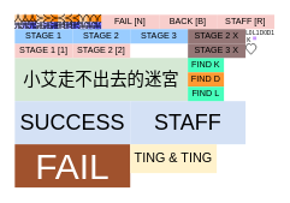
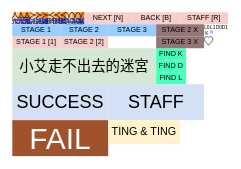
  <mxCell id="0" />
  <mxCell id="1" parent="0" />
  <mxCell id="2" value="人" style="rounded=0;whiteSpace=wrap;html=1;strokeColor=none;fillColor=#FFCC99;rotation=90;" vertex="1" parent="1"><mxGeometry x="50" width="10" height="10" as="geometry" y="20" /></mxCell>
  <mxCell id="3" value="人" style="rounded=0;whiteSpace=wrap;html=1;strokeColor=none;fillColor=#FFCC99;rotation=-90;" vertex="1" parent="1"><mxGeometry x="80" width="10" height="10" as="geometry" y="20" /></mxCell>
  <mxCell id="4" value="人" style="rounded=0;whiteSpace=wrap;html=1;strokeColor=none;fillColor=#FF9933;" vertex="1" parent="1"><mxGeometry x="30" width="10" height="10" as="geometry" y="20" /></mxCell>
  <mxCell id="5" value="" style="rounded=0;whiteSpace=wrap;html=1;fillColor=#CC99FF;shadow=0;strokeColor=none;" vertex="1" parent="1"><mxGeometry x="350" y="50" width="5" height="5" as="geometry" /></mxCell>
  <mxCell id="6" value="K" style="rounded=0;whiteSpace=wrap;html=1;strokeColor=none;fontSize=8;" vertex="1" parent="1"><mxGeometry x="340" y="50" width="10" height="10" as="geometry" /></mxCell>
  <mxCell id="7" value="&lt;font style=&quot;font-size: 8px;&quot;&gt;D0&lt;/font&gt;" style="rounded=0;whiteSpace=wrap;html=1;strokeColor=none;fontSize=8;" vertex="1" parent="1"><mxGeometry x="360" y="40" width="10" height="10" as="geometry" /></mxCell>
  <mxCell id="8" value="&lt;font style=&quot;font-size: 8px;&quot;&gt;D1&lt;/font&gt;" style="rounded=0;whiteSpace=wrap;html=1;strokeColor=none;fontSize=8;" vertex="1" parent="1"><mxGeometry x="370" y="40" width="10" height="10" as="geometry" /></mxCell>
  <mxCell id="9" value="&lt;font style=&quot;font-size: 8px;&quot;&gt;L0&lt;/font&gt;" style="rounded=0;whiteSpace=wrap;html=1;strokeColor=none;fontSize=8;" vertex="1" parent="1"><mxGeometry x="340" y="40" width="10" height="10" as="geometry" /></mxCell>
  <mxCell id="10" value="&lt;font style=&quot;font-size: 8px;&quot;&gt;L1&lt;/font&gt;" style="rounded=0;whiteSpace=wrap;html=1;strokeColor=none;fontSize=8;" vertex="1" parent="1"><mxGeometry x="350" y="40" width="10" height="10" as="geometry" /></mxCell>
  <mxCell id="11" value="" style="verticalLabelPosition=bottom;verticalAlign=top;html=1;shape=mxgraph.basic.heart;strokeColor=default;" vertex="1" parent="1"><mxGeometry x="340" y="60" width="15" height="15" as="geometry" /></mxCell>
  <mxCell id="12" value="&lt;font style=&quot;font-size: 24px;&quot;&gt;小艾走不出去的迷宮&lt;/font&gt;" style="rounded=0;whiteSpace=wrap;html=1;strokeColor=none;fillColor=#d5e8d4;" vertex="1" parent="1"><mxGeometry y="80" width="240" height="60" as="geometry" x="20" /></mxCell>
  <mxCell id="13" value="鬼" style="rounded=0;whiteSpace=wrap;html=1;strokeColor=none;fillColor=#CCCCFF;" vertex="1" parent="1"><mxGeometry y="30" width="10" height="10" as="geometry" x="20" /></mxCell>
  <mxCell id="14" value="人" style="rounded=0;whiteSpace=wrap;html=1;strokeColor=none;fillColor=#FFCC99;" vertex="1" parent="1"><mxGeometry width="10" height="10" as="geometry" x="20" y="20" /></mxCell>
- <mxCell id="15" value="FAIL [N]" style="rounded=0;whiteSpace=wrap;html=1;fillColor=#F8CECC;strokeColor=none;" vertex="1" parent="1"><mxGeometry x="140" width="80" height="20" as="geometry" y="20" /></mxCell>
+ <mxCell id="15" value="NEXT [N]" style="rounded=0;whiteSpace=wrap;html=1;fillColor=#F8CECC;strokeColor=none;" vertex="1" parent="1"><mxGeometry x="140" width="80" height="20" as="geometry" y="20" /></mxCell>
  <mxCell id="16" value="BACK [B]" style="rounded=0;whiteSpace=wrap;html=1;fillColor=#F8CECC;strokeColor=none;" vertex="1" parent="1"><mxGeometry x="220" width="80" height="20" as="geometry" y="20" /></mxCell>
  <mxCell id="17" value="STAFF [R]" style="rounded=0;whiteSpace=wrap;html=1;fillColor=#F8CECC;strokeColor=none;" vertex="1" parent="1"><mxGeometry x="300" width="80" height="20" as="geometry" y="20" /></mxCell>
  <mxCell id="18" value="STAGE 1 [1]" style="rounded=0;whiteSpace=wrap;html=1;fillColor=#F8CECC;strokeColor=none;" vertex="1" parent="1"><mxGeometry y="60" width="80" height="20" as="geometry" x="20" /></mxCell>
  <mxCell id="19" value="STAGE 2 [2]" style="rounded=0;whiteSpace=wrap;html=1;fillColor=#F8CECC;strokeColor=none;" vertex="1" parent="1"><mxGeometry x="100" y="60" width="80" height="20" as="geometry" /></mxCell>
  <mxCell id="20" value="人" style="rounded=0;whiteSpace=wrap;html=1;strokeColor=none;fillColor=#FF8000;" vertex="1" parent="1"><mxGeometry x="40" width="10" height="10" as="geometry" y="20" /></mxCell>
  <mxCell id="21" value="人" style="rounded=0;whiteSpace=wrap;html=1;strokeColor=none;fillColor=#FF8000;rotation=90;" vertex="1" parent="1"><mxGeometry x="70" width="10" height="10" as="geometry" y="20" /></mxCell>
  <mxCell id="22" value="人" style="rounded=0;whiteSpace=wrap;html=1;strokeColor=none;fillColor=#FF9933;rotation=90;" vertex="1" parent="1"><mxGeometry x="60" width="10" height="10" as="geometry" y="20" /></mxCell>
  <mxCell id="23" value="人" style="rounded=0;whiteSpace=wrap;html=1;strokeColor=none;fillColor=#FF8000;rotation=-90;" vertex="1" parent="1"><mxGeometry x="100" width="10" height="10" as="geometry" y="20" /></mxCell>
  <mxCell id="24" value="鬼" style="rounded=0;whiteSpace=wrap;html=1;strokeColor=none;fillColor=#9999FF;" vertex="1" parent="1"><mxGeometry x="30" y="30" width="10" height="10" as="geometry" /></mxCell>
  <mxCell id="25" value="鬼" style="rounded=0;whiteSpace=wrap;html=1;strokeColor=none;fillColor=#6666FF;" vertex="1" parent="1"><mxGeometry x="40" y="30" width="10" height="10" as="geometry" /></mxCell>
  <mxCell id="26" value="人" style="rounded=0;whiteSpace=wrap;html=1;strokeColor=none;fillColor=#FF9933;rotation=-90;" vertex="1" parent="1"><mxGeometry x="90" width="10" height="10" as="geometry" y="20" /></mxCell>
  <mxCell id="27" value="人" style="rounded=0;whiteSpace=wrap;html=1;strokeColor=none;fillColor=#FFCC99;rotation=-180;" vertex="1" parent="1"><mxGeometry x="110" width="10" height="10" as="geometry" y="20" /></mxCell>
  <mxCell id="28" value="人" style="rounded=0;whiteSpace=wrap;html=1;strokeColor=none;fillColor=#FF8000;rotation=-180;" vertex="1" parent="1"><mxGeometry x="130" width="10" height="10" as="geometry" y="20" /></mxCell>
  <mxCell id="29" value="人" style="rounded=0;whiteSpace=wrap;html=1;strokeColor=none;fillColor=#FF9933;rotation=-180;" vertex="1" parent="1"><mxGeometry x="120" width="10" height="10" as="geometry" y="20" /></mxCell>
  <mxCell id="30" value="鬼" style="rounded=0;whiteSpace=wrap;html=1;strokeColor=none;fillColor=#CCCCFF;rotation=90;" vertex="1" parent="1"><mxGeometry x="50" y="30" width="10" height="10" as="geometry" /></mxCell>
  <mxCell id="31" value="鬼" style="rounded=0;whiteSpace=wrap;html=1;strokeColor=none;fillColor=#9999FF;rotation=90;" vertex="1" parent="1"><mxGeometry x="60" y="30" width="10" height="10" as="geometry" /></mxCell>
  <mxCell id="32" value="鬼" style="rounded=0;whiteSpace=wrap;html=1;strokeColor=none;fillColor=#6666FF;rotation=90;direction=south;" vertex="1" parent="1"><mxGeometry x="70" y="30" width="10" height="10" as="geometry" /></mxCell>
  <mxCell id="33" value="鬼" style="rounded=0;whiteSpace=wrap;html=1;strokeColor=none;fillColor=#CCCCFF;direction=north;flipV=0;flipH=0;rotation=180;" vertex="1" parent="1"><mxGeometry x="110" y="30" width="10" height="10" as="geometry" /></mxCell>
  <mxCell id="34" value="鬼" style="rounded=0;whiteSpace=wrap;html=1;strokeColor=none;fillColor=#9999FF;direction=north;flipV=0;flipH=0;rotation=180;" vertex="1" parent="1"><mxGeometry x="120" y="30" width="10" height="10" as="geometry" /></mxCell>
  <mxCell id="35" value="鬼" style="rounded=0;whiteSpace=wrap;html=1;strokeColor=none;fillColor=#6666FF;direction=west;flipV=0;flipH=0;rotation=180;" vertex="1" parent="1"><mxGeometry x="130" y="30" width="10" height="10" as="geometry" /></mxCell>
  <mxCell id="36" value="鬼" style="rounded=0;whiteSpace=wrap;html=1;strokeColor=none;fillColor=#CCCCFF;direction=north;flipV=0;flipH=0;rotation=270;" vertex="1" parent="1"><mxGeometry x="80" y="30" width="10" height="10" as="geometry" /></mxCell>
  <mxCell id="37" value="鬼" style="rounded=0;whiteSpace=wrap;html=1;strokeColor=none;fillColor=#9999FF;direction=north;flipV=0;flipH=0;rotation=270;" vertex="1" parent="1"><mxGeometry x="90" y="30" width="10" height="10" as="geometry" /></mxCell>
  <mxCell id="38" value="鬼" style="rounded=0;whiteSpace=wrap;html=1;strokeColor=none;fillColor=#6666FF;direction=west;flipV=0;flipH=0;rotation=270;" vertex="1" parent="1"><mxGeometry x="100" y="30" width="10" height="10" as="geometry" /></mxCell>
  <mxCell id="39" value="STAGE 1" style="rounded=0;whiteSpace=wrap;html=1;fillColor=#99CCFF;strokeColor=none;" vertex="1" parent="1"><mxGeometry y="40" width="80" height="20" as="geometry" x="20" /></mxCell>
  <mxCell id="40" value="STAGE 2" style="rounded=0;whiteSpace=wrap;html=1;fillColor=#99CCFF;strokeColor=none;" vertex="1" parent="1"><mxGeometry x="100" y="40" width="80" height="20" as="geometry" /></mxCell>
  <mxCell id="41" value="STAGE 3" style="rounded=0;whiteSpace=wrap;html=1;fillColor=#99CCFF;strokeColor=none;" vertex="1" parent="1"><mxGeometry x="180" y="40" width="80" height="20" as="geometry" /></mxCell>
  <mxCell id="42" value="&lt;font style=&quot;font-size: 12px;&quot;&gt;FIND K&lt;/font&gt;" style="rounded=0;whiteSpace=wrap;html=1;fillColor=#47FFBC;strokeColor=none;fontSize=12;" vertex="1" parent="1"><mxGeometry x="260" y="80" width="50" height="20" as="geometry" /></mxCell>
  <mxCell id="43" value="STAGE 2 X" style="rounded=0;whiteSpace=wrap;html=1;fillColor=#947676;strokeColor=none;" vertex="1" parent="1"><mxGeometry x="260" y="40" width="80" height="20" as="geometry" /></mxCell>
  <mxCell id="44" value="STAGE 3 X" style="rounded=0;whiteSpace=wrap;html=1;fillColor=#947676;strokeColor=none;" vertex="1" parent="1"><mxGeometry x="260" y="60" width="80" height="20" as="geometry" /></mxCell>
  <mxCell id="45" value="&lt;font style=&quot;font-size: 30px;&quot;&gt;SUCCESS&lt;/font&gt;" style="rounded=0;whiteSpace=wrap;html=1;strokeColor=none;fillColor=#D4E1F5;fontSize=30;" vertex="1" parent="1"><mxGeometry y="140" width="160" height="60" as="geometry" x="20" /></mxCell>
  <mxCell id="46" value="&lt;font style=&quot;font-size: 50px;&quot;&gt;FAIL&lt;/font&gt;" style="rounded=0;whiteSpace=wrap;html=1;strokeColor=none;fillColor=#a0522d;fontSize=50;fontColor=#ffffff;" vertex="1" parent="1"><mxGeometry y="200" width="160" height="60" as="geometry" x="20" /></mxCell>
  <mxCell id="47" value="&lt;font style=&quot;font-size: 30px;&quot;&gt;STAFF&lt;/font&gt;" style="rounded=0;whiteSpace=wrap;html=1;strokeColor=none;fillColor=#D4E1F5;fontSize=30;" vertex="1" parent="1"><mxGeometry x="180" y="140" width="160" height="60" as="geometry" /></mxCell>
  <mxCell id="48" value="&lt;font style=&quot;font-size: 18px;&quot;&gt;TING &amp;amp; TING&lt;/font&gt;" style="rounded=0;whiteSpace=wrap;html=1;strokeColor=none;fillColor=#fff2cc;fontSize=18;" vertex="1" parent="1"><mxGeometry x="180" y="200" width="120" height="40" as="geometry" /></mxCell>
- <mxCell id="49" value="&lt;font style=&quot;font-size: 12px;&quot;&gt;FIND D&lt;/font&gt;" style="rounded=0;whiteSpace=wrap;html=1;fillColor=#ff9933;strokeColor=none;fontSize=12;" vertex="1" parent="1"><mxGeometry x="260" y="100" width="50" height="20" as="geometry" /></mxCell>
+ <mxCell id="49" value="&lt;font style=&quot;font-size: 12px;&quot;&gt;FIND D&lt;/font&gt;" style="rounded=0;whiteSpace=wrap;html=1;fillColor=#47FFBC;strokeColor=none;fontSize=12;" vertex="1" parent="1"><mxGeometry x="260" y="100" width="50" height="20" as="geometry" /></mxCell>
  <mxCell id="50" value="&lt;font style=&quot;font-size: 12px;&quot;&gt;FIND L&lt;/font&gt;" style="rounded=0;whiteSpace=wrap;html=1;fillColor=#47FFBC;strokeColor=none;fontSize=12;" vertex="1" parent="1"><mxGeometry x="260" y="120" width="50" height="20" as="geometry" /></mxCell>
